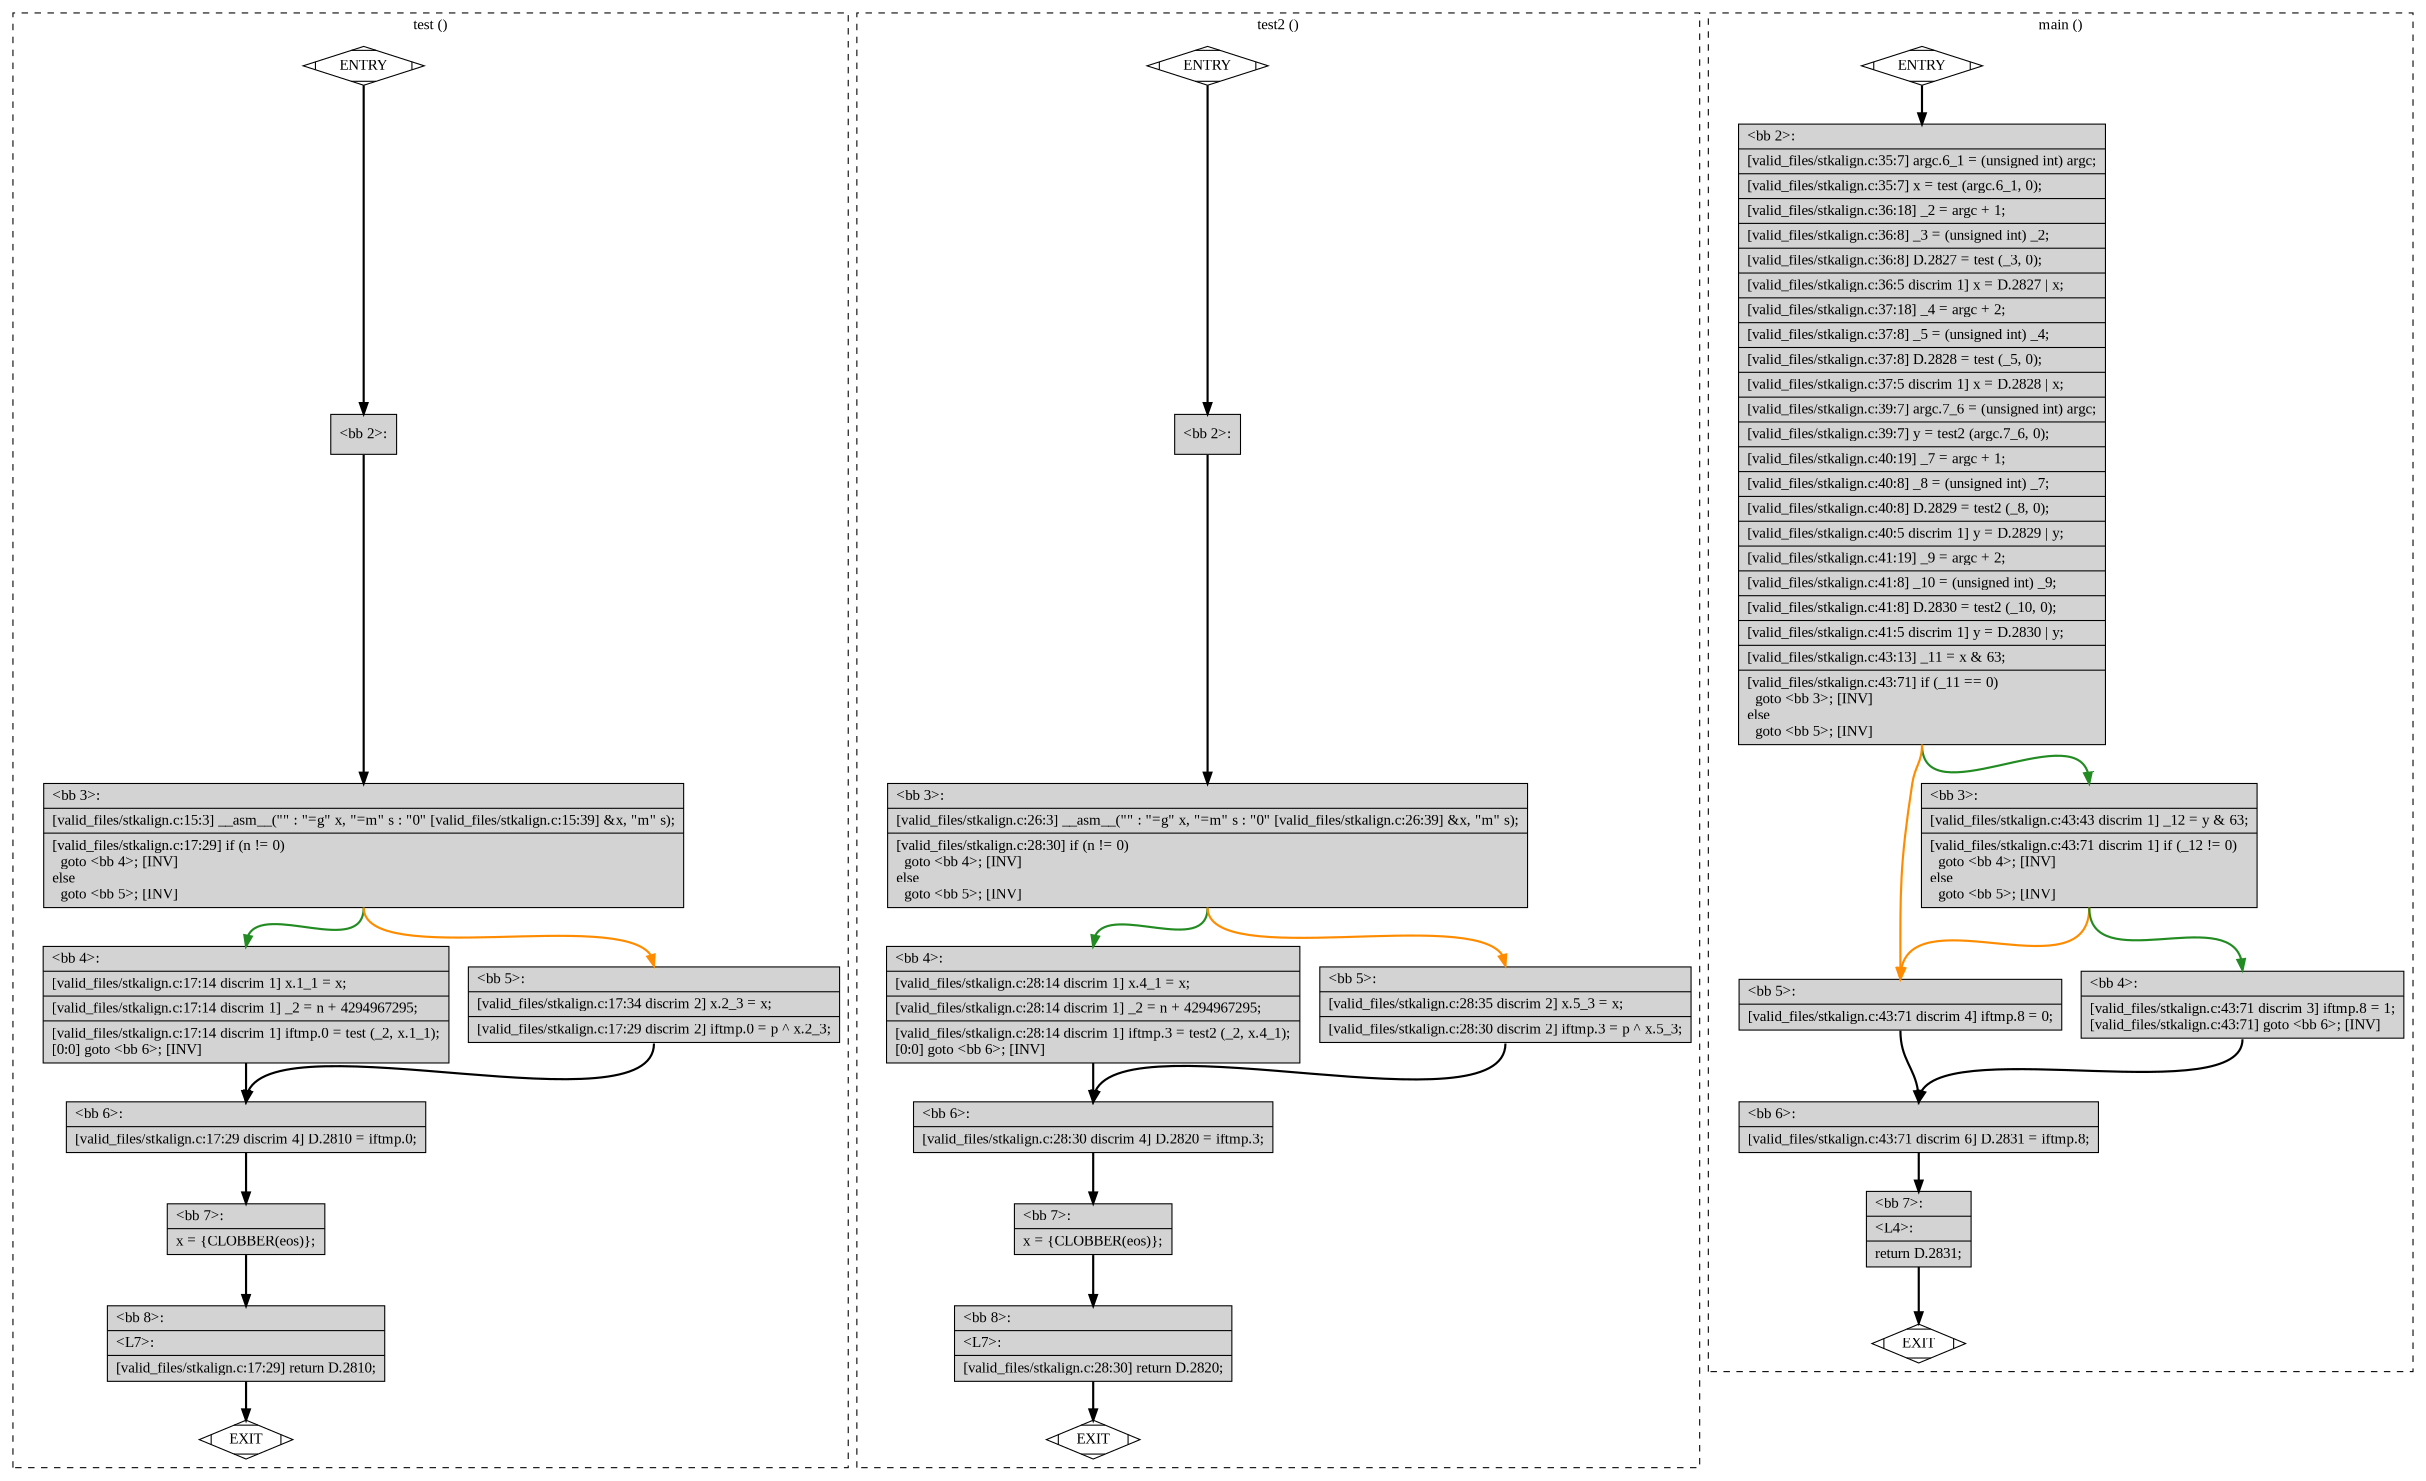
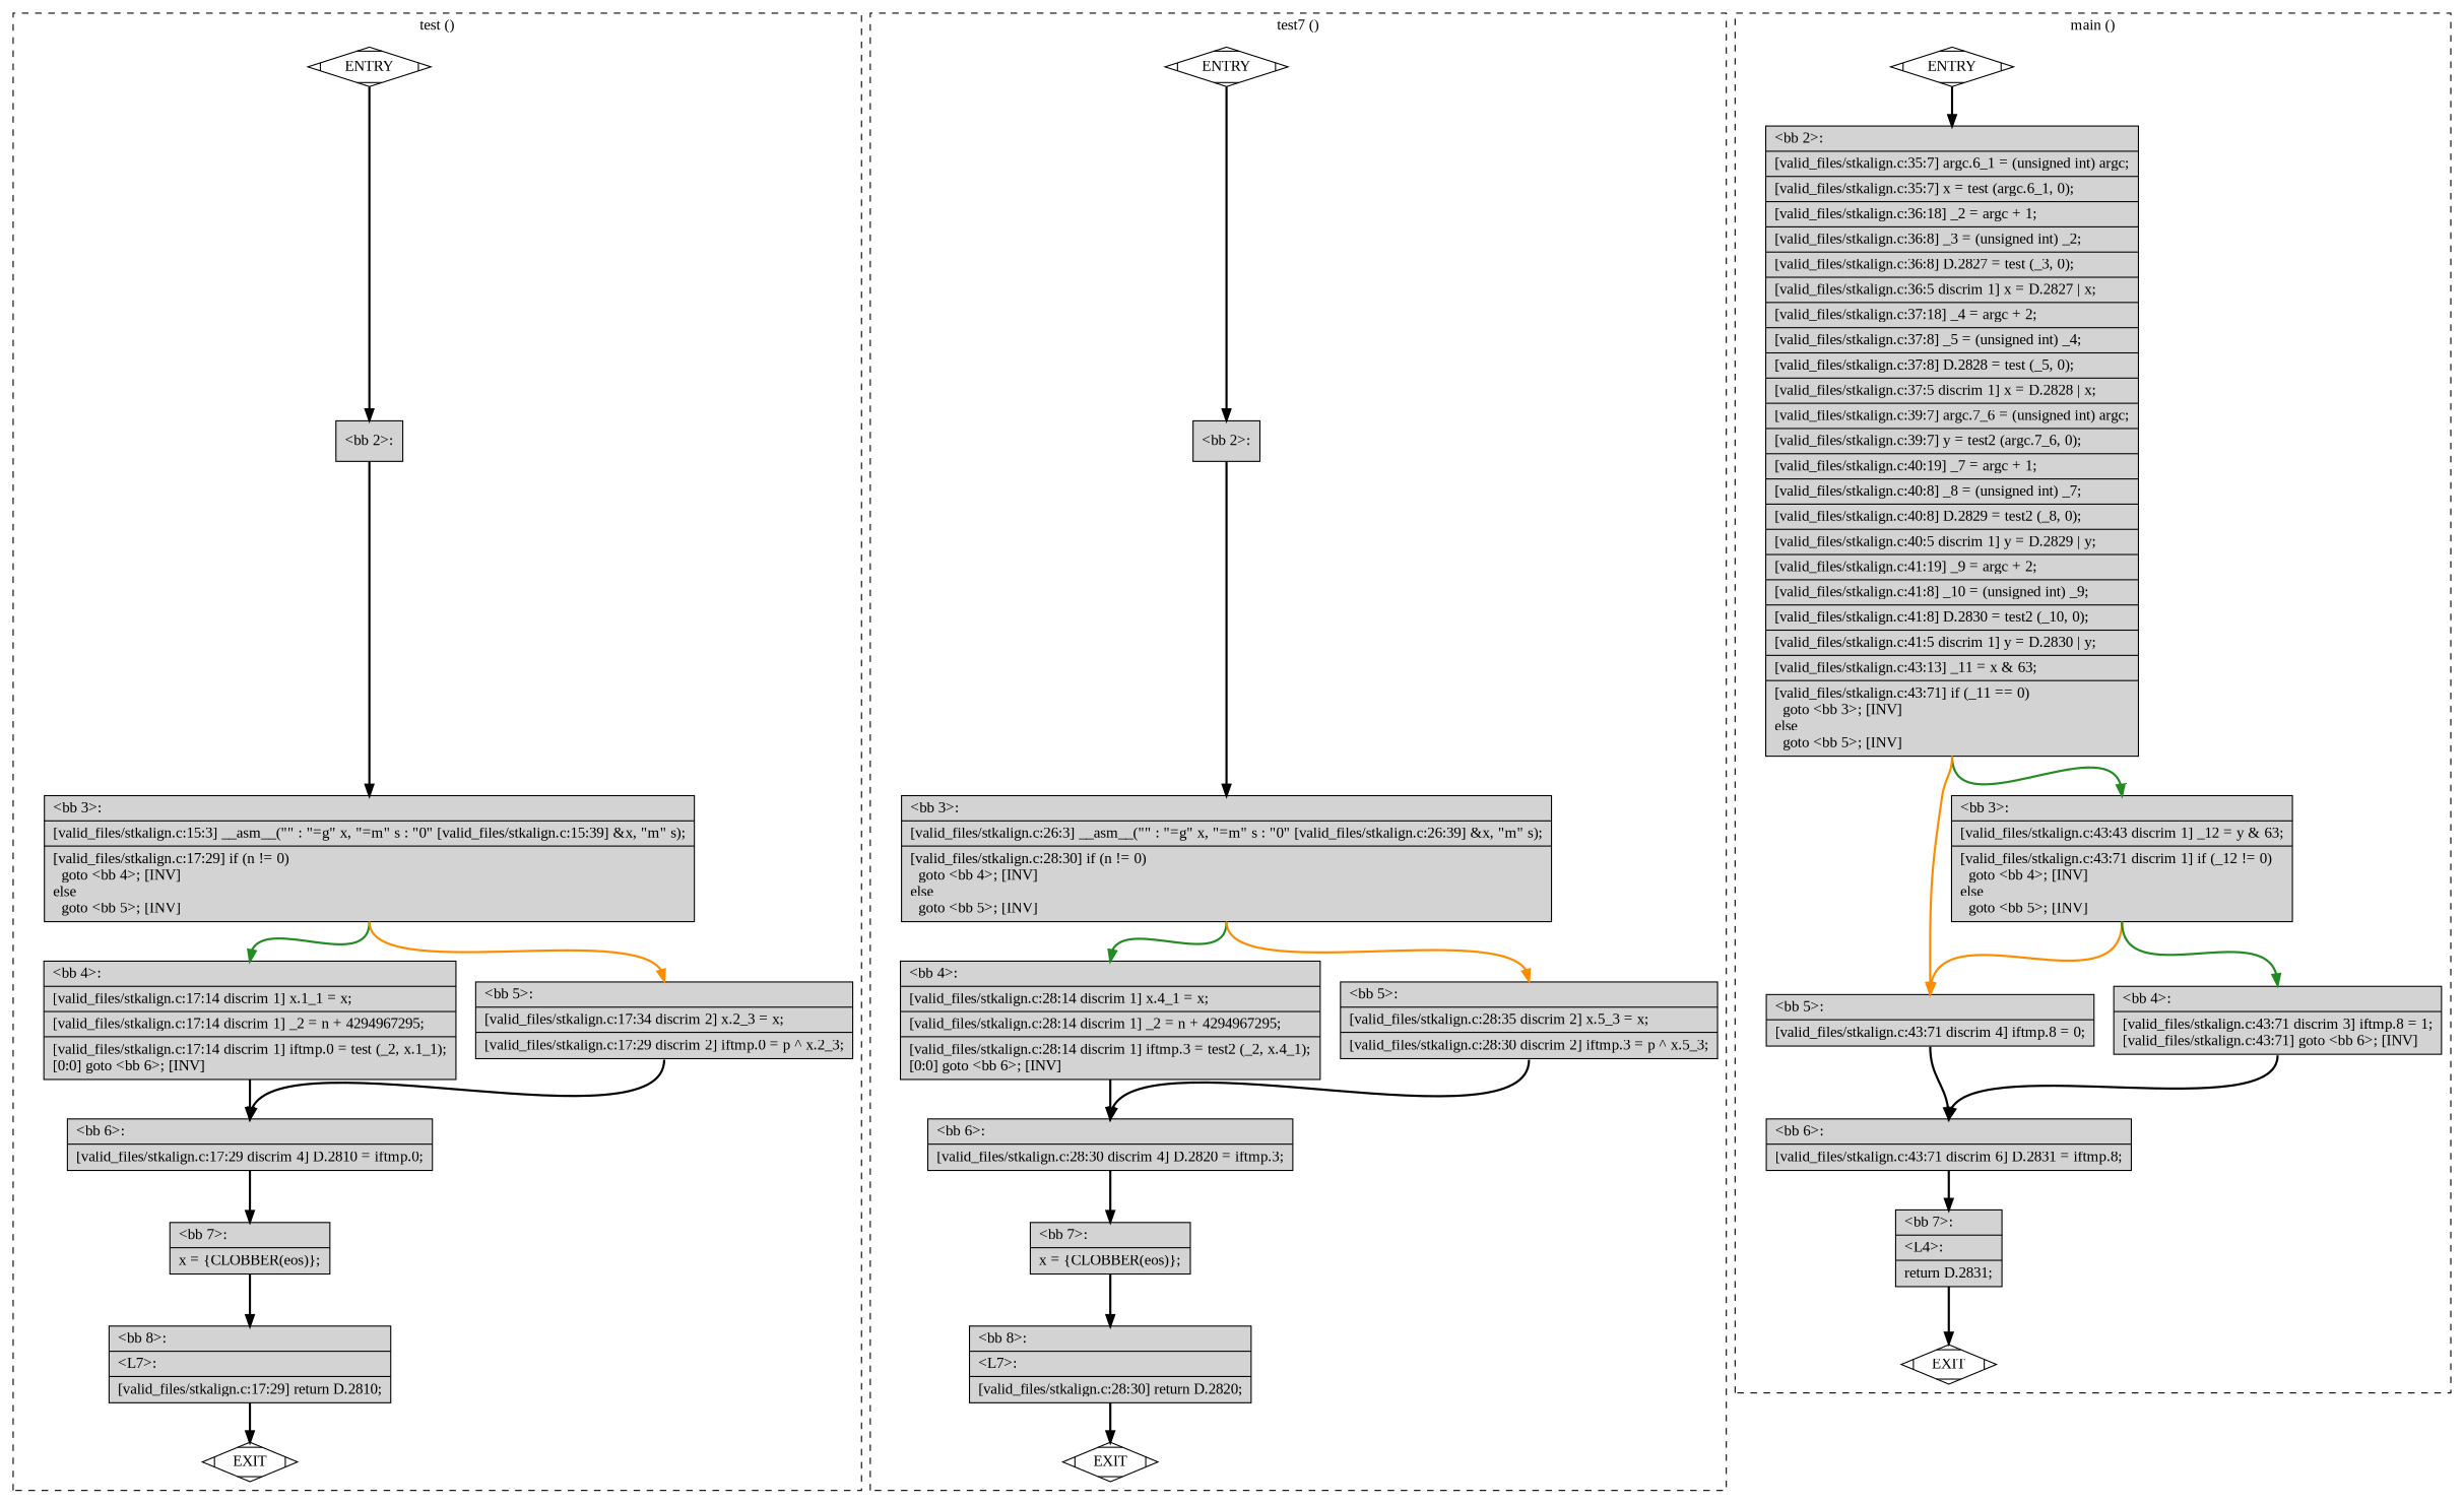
  digraph {
    fontname="Liberation Serif"
    node [fillcolor=lightgrey shape=record style=filled fontname="Liberation Serif"]
    edge [constraint=true headport=n style="solid,bold" tailport=s fontname="Liberation Serif" color=black weight=100]
    n1 [fillcolor=white label=ENTRY shape=Mdiamond]
    n2 [fillcolor=white label=EXIT shape=Mdiamond]
    n3 [label="{\<bb\ 2\>:\l}"]
    n4 [label="{\<bb\ 3\>:\l|[valid_files/stkalign.c:15:3]\ __asm__(\"\"\ :\ \"=g\"\ x,\ \"=m\"\ s\ :\ \"0\"\ [valid_files/stkalign.c:15:39]\ &x,\ \"m\"\ s);\l|[valid_files/stkalign.c:17:29]\ if\ (n\ !=\ 0)\l\ \ goto\ \<bb\ 4\>;\ [INV]\lelse\l\ \ goto\ \<bb\ 5\>;\ [INV]\l}"]
    n5 [label="{\<bb\ 4\>:\l|[valid_files/stkalign.c:17:14\ discrim\ 1]\ x.1_1\ =\ x;\l|[valid_files/stkalign.c:17:14\ discrim\ 1]\ _2\ =\ n\ +\ 4294967295;\l|[valid_files/stkalign.c:17:14\ discrim\ 1]\ iftmp.0\ =\ test\ (_2,\ x.1_1);\l[0:0]\ goto\ \<bb\ 6\>;\ [INV]\l}"]
    n6 [label="{\<bb\ 5\>:\l|[valid_files/stkalign.c:17:34\ discrim\ 2]\ x.2_3\ =\ x;\l|[valid_files/stkalign.c:17:29\ discrim\ 2]\ iftmp.0\ =\ p\ ^\ x.2_3;\l}"]
    n7 [label="{\<bb\ 6\>:\l|[valid_files/stkalign.c:17:29\ discrim\ 4]\ D.2810\ =\ iftmp.0;\l}"]
    n8 [label="{\<bb\ 7\>:\l|x\ =\ \{CLOBBER(eos)\};\l}"]
    n9 [label="{\<bb\ 8\>:\l|\<L7\>:\l|[valid_files/stkalign.c:17:29]\ return\ D.2810;\l}"]
    n10 [fillcolor=white label=ENTRY shape=Mdiamond]
    n11 [fillcolor=white label=EXIT shape=Mdiamond]
    n12 [label="{\<bb\ 2\>:\l}"]
    n13 [label="{\<bb\ 3\>:\l|[valid_files/stkalign.c:26:3]\ __asm__(\"\"\ :\ \"=g\"\ x,\ \"=m\"\ s\ :\ \"0\"\ [valid_files/stkalign.c:26:39]\ &x,\ \"m\"\ s);\l|[valid_files/stkalign.c:28:30]\ if\ (n\ !=\ 0)\l\ \ goto\ \<bb\ 4\>;\ [INV]\lelse\l\ \ goto\ \<bb\ 5\>;\ [INV]\l}"]
    n14 [label="{\<bb\ 4\>:\l|[valid_files/stkalign.c:28:14\ discrim\ 1]\ x.4_1\ =\ x;\l|[valid_files/stkalign.c:28:14\ discrim\ 1]\ _2\ =\ n\ +\ 4294967295;\l|[valid_files/stkalign.c:28:14\ discrim\ 1]\ iftmp.3\ =\ test2\ (_2,\ x.4_1);\l[0:0]\ goto\ \<bb\ 6\>;\ [INV]\l}"]
    n15 [label="{\<bb\ 5\>:\l|[valid_files/stkalign.c:28:35\ discrim\ 2]\ x.5_3\ =\ x;\l|[valid_files/stkalign.c:28:30\ discrim\ 2]\ iftmp.3\ =\ p\ ^\ x.5_3;\l}"]
    n16 [label="{\<bb\ 6\>:\l|[valid_files/stkalign.c:28:30\ discrim\ 4]\ D.2820\ =\ iftmp.3;\l}"]
    n17 [label="{\<bb\ 7\>:\l|x\ =\ \{CLOBBER(eos)\};\l}"]
    n18 [label="{\<bb\ 8\>:\l|\<L7\>:\l|[valid_files/stkalign.c:28:30]\ return\ D.2820;\l}"]
    n19 [fillcolor=white label=ENTRY shape=Mdiamond]
    n20 [fillcolor=white label=EXIT shape=Mdiamond]
    n21 [label="{\<bb\ 2\>:\l|[valid_files/stkalign.c:35:7]\ argc.6_1\ =\ (unsigned\ int)\ argc;\l|[valid_files/stkalign.c:35:7]\ x\ =\ test\ (argc.6_1,\ 0);\l|[valid_files/stkalign.c:36:18]\ _2\ =\ argc\ +\ 1;\l|[valid_files/stkalign.c:36:8]\ _3\ =\ (unsigned\ int)\ _2;\l|[valid_files/stkalign.c:36:8]\ D.2827\ =\ test\ (_3,\ 0);\l|[valid_files/stkalign.c:36:5\ discrim\ 1]\ x\ =\ D.2827\ \|\ x;\l|[valid_files/stkalign.c:37:18]\ _4\ =\ argc\ +\ 2;\l|[valid_files/stkalign.c:37:8]\ _5\ =\ (unsigned\ int)\ _4;\l|[valid_files/stkalign.c:37:8]\ D.2828\ =\ test\ (_5,\ 0);\l|[valid_files/stkalign.c:37:5\ discrim\ 1]\ x\ =\ D.2828\ \|\ x;\l|[valid_files/stkalign.c:39:7]\ argc.7_6\ =\ (unsigned\ int)\ argc;\l|[valid_files/stkalign.c:39:7]\ y\ =\ test2\ (argc.7_6,\ 0);\l|[valid_files/stkalign.c:40:19]\ _7\ =\ argc\ +\ 1;\l|[valid_files/stkalign.c:40:8]\ _8\ =\ (unsigned\ int)\ _7;\l|[valid_files/stkalign.c:40:8]\ D.2829\ =\ test2\ (_8,\ 0);\l|[valid_files/stkalign.c:40:5\ discrim\ 1]\ y\ =\ D.2829\ \|\ y;\l|[valid_files/stkalign.c:41:19]\ _9\ =\ argc\ +\ 2;\l|[valid_files/stkalign.c:41:8]\ _10\ =\ (unsigned\ int)\ _9;\l|[valid_files/stkalign.c:41:8]\ D.2830\ =\ test2\ (_10,\ 0);\l|[valid_files/stkalign.c:41:5\ discrim\ 1]\ y\ =\ D.2830\ \|\ y;\l|[valid_files/stkalign.c:43:13]\ _11\ =\ x\ &\ 63;\l|[valid_files/stkalign.c:43:71]\ if\ (_11\ ==\ 0)\l\ \ goto\ \<bb\ 3\>;\ [INV]\lelse\l\ \ goto\ \<bb\ 5\>;\ [INV]\l}"]
    n22 [label="{\<bb\ 3\>:\l|[valid_files/stkalign.c:43:43\ discrim\ 1]\ _12\ =\ y\ &\ 63;\l|[valid_files/stkalign.c:43:71\ discrim\ 1]\ if\ (_12\ !=\ 0)\l\ \ goto\ \<bb\ 4\>;\ [INV]\lelse\l\ \ goto\ \<bb\ 5\>;\ [INV]\l}"]
    n23 [label="{\<bb\ 5\>:\l|[valid_files/stkalign.c:43:71\ discrim\ 4]\ iftmp.8\ =\ 0;\l}"]
    n24 [label="{\<bb\ 4\>:\l|[valid_files/stkalign.c:43:71\ discrim\ 3]\ iftmp.8\ =\ 1;\l[valid_files/stkalign.c:43:71]\ goto\ \<bb\ 6\>;\ [INV]\l}"]
    n25 [label="{\<bb\ 6\>:\l|[valid_files/stkalign.c:43:71\ discrim\ 6]\ D.2831\ =\ iftmp.8;\l}"]
    n26 [label="{\<bb\ 7\>:\l|\<L4\>:\l|return\ D.2831;\l}"]
    subgraph cluster_1 {
      color=black
      label="test ()"
      style=dashed
      n1
      n2
      n3
      n4
      n5
      n6
      n7
      n8
      n9
    }
    subgraph cluster_2 {
      color=black
-     label="test2 ()"
+     label="test7 ()"
      style=dashed
      n10
      n11
      n12
      n13
      n14
      n15
      n16
      n17
      n18
    }
    subgraph cluster_3 {
      color=black
      label="main ()"
      style=dashed
      n19
      n20
      n21
      n22
      n23
      n24
      n25
      n26
    }
    n1 -> n2 [style=invis color="" weight=""]
    n1 -> n3
    n3 -> n4
    n4 -> n5 [color=forestgreen weight=10]
    n4 -> n6 [color=darkorange weight=10]
    n5 -> n7
    n6 -> n7
    n7 -> n8
    n8 -> n9
    n9 -> n2 [weight=10]
    n10 -> n11 [style=invis color="" weight=""]
    n10 -> n12
    n12 -> n13
    n13 -> n14 [color=forestgreen weight=10]
    n13 -> n15 [color=darkorange weight=10]
    n14 -> n16
    n15 -> n16
    n16 -> n17
    n17 -> n18
    n18 -> n11 [weight=10]
    n19 -> n20 [style=invis color="" weight=""]
    n19 -> n21
    n21 -> n22 [color=forestgreen weight=10]
    n21 -> n23 [color=darkorange weight=10]
    n22 -> n23 [color=darkorange weight=10]
    n22 -> n24 [color=forestgreen weight=10]
    n23 -> n25
    n24 -> n25
    n25 -> n26
    n26 -> n20 [weight=10]
  }
